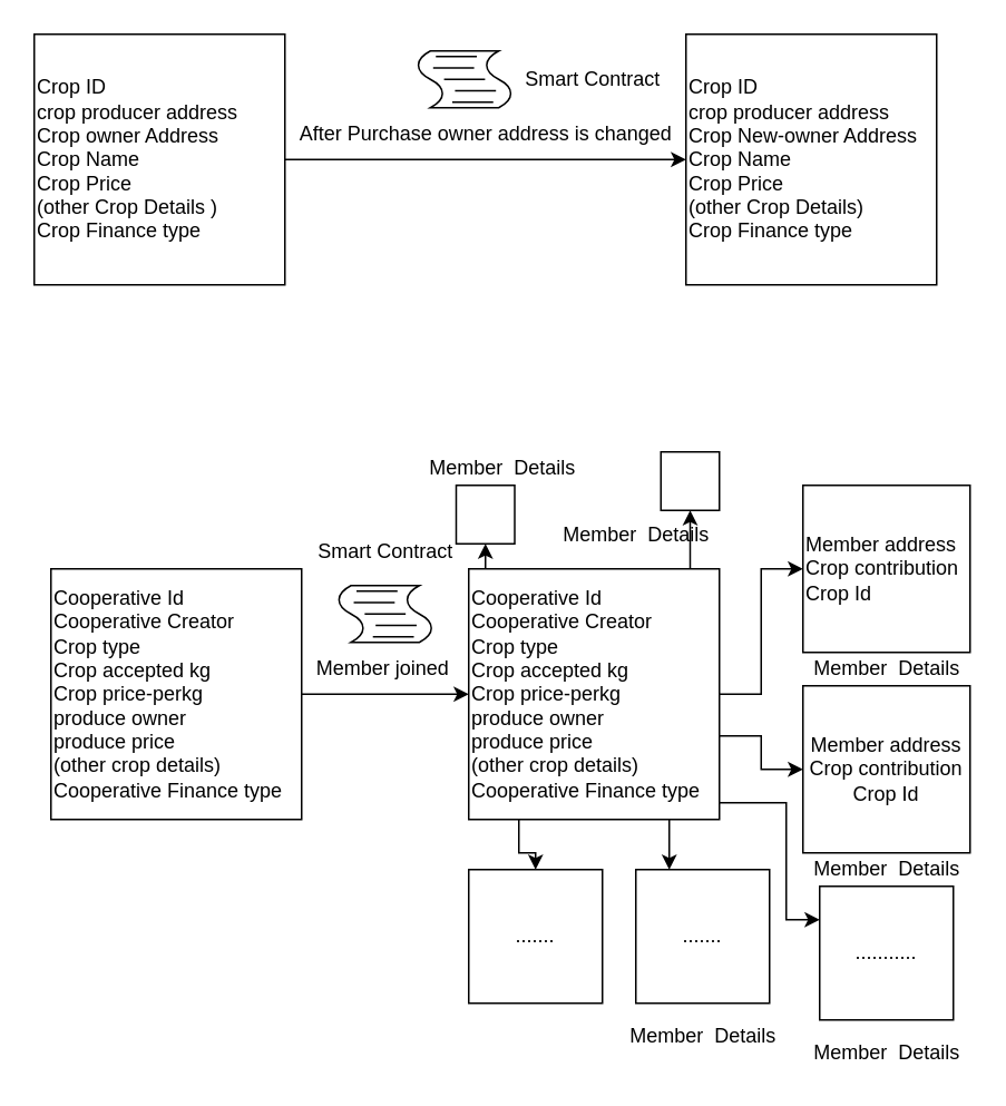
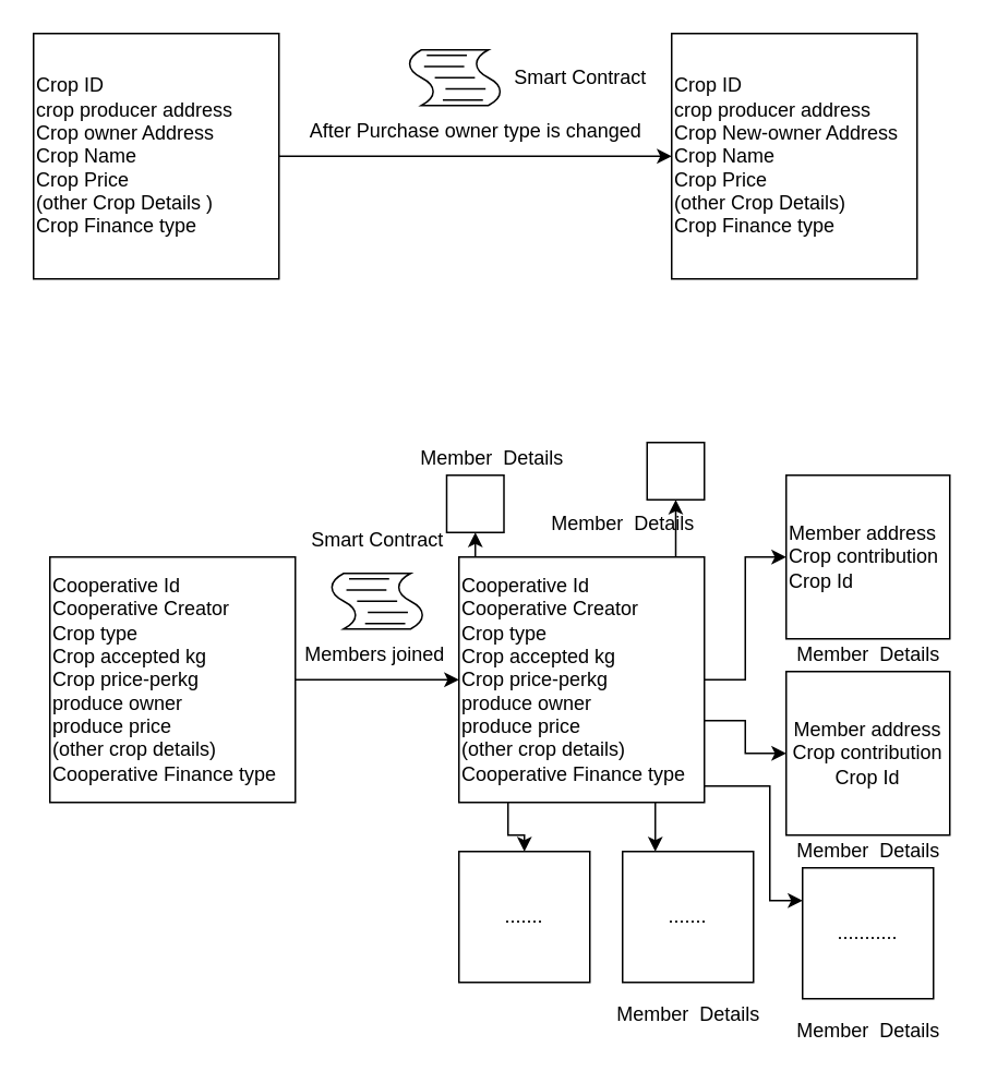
  <mxCell id="0" />
  <mxCell id="1" parent="0" />
  <mxCell id="2" value="" style="edgeStyle=orthogonalEdgeStyle;rounded=0;orthogonalLoop=1;jettySize=auto;html=1;" edge="1" parent="1" source="3" target="4"><mxGeometry relative="1" as="geometry" /></mxCell>
  <mxCell id="3" value="Crop ID&lt;br&gt;crop producer address&lt;br&gt;Crop owner Address&lt;br&gt;Crop Name&lt;br&gt;Crop Price&amp;nbsp;&lt;br&gt;(other Crop Details )&lt;br&gt;Crop Finance type" style="whiteSpace=wrap;html=1;aspect=fixed;align=left;" vertex="1" parent="1"><mxGeometry x="20" y="20" width="150" height="150" as="geometry" /></mxCell>
  <mxCell id="4" value="Crop ID&lt;br&gt;crop producer address&lt;br&gt;Crop New-owner Address&lt;br&gt;Crop Name&lt;br&gt;Crop Price&amp;nbsp;&lt;br&gt;(other Crop Details)&amp;nbsp;&lt;br&gt;Crop Finance type" style="whiteSpace=wrap;html=1;aspect=fixed;align=left;" vertex="1" parent="1"><mxGeometry x="410" y="20" width="150" height="150" as="geometry" /></mxCell>
- <mxCell id="5" value="After Purchase owner address is changed" style="text;html=1;align=center;verticalAlign=middle;resizable=0;points=[];autosize=1;" vertex="1" parent="1"><mxGeometry x="170" y="70" width="240" height="20" as="geometry" /></mxCell>
+ <mxCell id="5" value="After Purchase owner type is changed" style="text;html=1;align=center;verticalAlign=middle;resizable=0;points=[];autosize=1;" vertex="1" parent="1"><mxGeometry x="170" y="70" width="240" height="20" as="geometry" /></mxCell>
  <mxCell id="6" value="" style="edgeStyle=orthogonalEdgeStyle;rounded=0;orthogonalLoop=1;jettySize=auto;html=1;" edge="1" parent="1" source="7" target="15"><mxGeometry relative="1" as="geometry" /></mxCell>
  <mxCell id="7" value="Cooperative Id&lt;br&gt;Cooperative Creator&lt;br&gt;Crop type&lt;br&gt;Crop accepted kg&lt;br&gt;Crop price-perkg&lt;br&gt;produce owner&lt;br&gt;produce price&lt;br&gt;(other crop details)&lt;br&gt;Cooperative Finance type" style="whiteSpace=wrap;html=1;aspect=fixed;align=left;" vertex="1" parent="1"><mxGeometry x="30" y="340" width="150" height="150" as="geometry" /></mxCell>
  <mxCell id="8" style="edgeStyle=orthogonalEdgeStyle;rounded=0;orthogonalLoop=1;jettySize=auto;html=1;entryX=0;entryY=0.5;entryDx=0;entryDy=0;" edge="1" parent="1" source="15" target="17"><mxGeometry relative="1" as="geometry" /></mxCell>
  <mxCell id="9" style="edgeStyle=orthogonalEdgeStyle;rounded=0;orthogonalLoop=1;jettySize=auto;html=1;" edge="1" parent="1" source="15" target="20"><mxGeometry relative="1" as="geometry"><Array as="points"><mxPoint x="400" y="500" /><mxPoint x="400" y="500" /></Array></mxGeometry></mxCell>
  <mxCell id="10" style="edgeStyle=orthogonalEdgeStyle;rounded=0;orthogonalLoop=1;jettySize=auto;html=1;" edge="1" parent="1" source="15" target="18"><mxGeometry relative="1" as="geometry"><Array as="points"><mxPoint x="455" y="440" /><mxPoint x="455" y="460" /></Array></mxGeometry></mxCell>
  <mxCell id="11" style="edgeStyle=orthogonalEdgeStyle;rounded=0;orthogonalLoop=1;jettySize=auto;html=1;entryX=0;entryY=0.25;entryDx=0;entryDy=0;" edge="1" parent="1" source="15" target="19"><mxGeometry relative="1" as="geometry"><Array as="points"><mxPoint x="470" y="480" /><mxPoint x="470" y="550" /></Array></mxGeometry></mxCell>
  <mxCell id="12" value="" style="edgeStyle=orthogonalEdgeStyle;rounded=0;orthogonalLoop=1;jettySize=auto;html=1;" edge="1" parent="1" source="15" target="21"><mxGeometry relative="1" as="geometry"><Array as="points"><mxPoint x="310" y="510" /><mxPoint x="320" y="510" /></Array></mxGeometry></mxCell>
  <mxCell id="13" style="edgeStyle=orthogonalEdgeStyle;rounded=0;orthogonalLoop=1;jettySize=auto;html=1;entryX=0.5;entryY=1;entryDx=0;entryDy=0;" edge="1" parent="1" source="15" target="27"><mxGeometry relative="1" as="geometry"><Array as="points"><mxPoint x="290" y="330" /><mxPoint x="290" y="330" /></Array></mxGeometry></mxCell>
  <mxCell id="14" style="edgeStyle=orthogonalEdgeStyle;rounded=0;orthogonalLoop=1;jettySize=auto;html=1;entryX=0.5;entryY=1;entryDx=0;entryDy=0;" edge="1" parent="1" source="15" target="26"><mxGeometry relative="1" as="geometry"><Array as="points"><mxPoint x="413" y="313" /></Array></mxGeometry></mxCell>
  <mxCell id="15" value="Cooperative Id&lt;br&gt;Cooperative Creator&lt;br&gt;Crop type&lt;br&gt;Crop accepted kg&lt;br&gt;Crop price-perkg&lt;br&gt;produce owner&lt;br&gt;produce price&lt;br&gt;(other crop details)&lt;br&gt;Cooperative Finance type" style="whiteSpace=wrap;html=1;aspect=fixed;align=left;" vertex="1" parent="1"><mxGeometry x="280" y="340" width="150" height="150" as="geometry" /></mxCell>
- <mxCell id="16" value="Member joined&amp;nbsp;" style="text;html=1;align=center;verticalAlign=middle;resizable=0;points=[];autosize=1;" vertex="1" parent="1"><mxGeometry x="180" y="390" width="100" height="20" as="geometry" /></mxCell>
+ <mxCell id="16" value="Members joined&amp;nbsp;" style="text;html=1;align=center;verticalAlign=middle;resizable=0;points=[];autosize=1;" vertex="1" parent="1"><mxGeometry x="180" y="390" width="100" height="20" as="geometry" /></mxCell>
  <mxCell id="17" value="Member address&lt;br&gt;Crop contribution&lt;br&gt;Crop Id" style="whiteSpace=wrap;html=1;aspect=fixed;align=left;" vertex="1" parent="1"><mxGeometry x="480" y="290" width="100" height="100" as="geometry" /></mxCell>
  <mxCell id="18" value="&lt;span style=&quot;text-align: left&quot;&gt;Member address&lt;/span&gt;&lt;br style=&quot;text-align: left&quot;&gt;&lt;span style=&quot;text-align: left&quot;&gt;Crop contribution&lt;/span&gt;&lt;br style=&quot;text-align: left&quot;&gt;&lt;span style=&quot;text-align: left&quot;&gt;Crop Id&lt;/span&gt;" style="whiteSpace=wrap;html=1;aspect=fixed;" vertex="1" parent="1"><mxGeometry x="480" y="410" width="100" height="100" as="geometry" /></mxCell>
  <mxCell id="19" value="..........." style="whiteSpace=wrap;html=1;aspect=fixed;" vertex="1" parent="1"><mxGeometry x="490" y="530" width="80" height="80" as="geometry" /></mxCell>
  <mxCell id="20" value="......." style="whiteSpace=wrap;html=1;aspect=fixed;" vertex="1" parent="1"><mxGeometry x="380" y="520" width="80" height="80" as="geometry" /></mxCell>
  <mxCell id="21" value="......." style="whiteSpace=wrap;html=1;aspect=fixed;" vertex="1" parent="1"><mxGeometry x="280" y="520" width="80" height="80" as="geometry" /></mxCell>
  <mxCell id="22" value="Member&amp;nbsp; Details" style="text;html=1;align=center;verticalAlign=middle;resizable=0;points=[];autosize=1;" vertex="1" parent="1"><mxGeometry x="480" y="620" width="100" height="20" as="geometry" /></mxCell>
  <mxCell id="23" value="Member&amp;nbsp; Details" style="text;html=1;align=center;verticalAlign=middle;resizable=0;points=[];autosize=1;" vertex="1" parent="1"><mxGeometry x="480" y="510" width="100" height="20" as="geometry" /></mxCell>
  <mxCell id="24" value="Member&amp;nbsp; Details" style="text;html=1;align=center;verticalAlign=middle;resizable=0;points=[];autosize=1;" vertex="1" parent="1"><mxGeometry x="370" y="610" width="100" height="20" as="geometry" /></mxCell>
  <mxCell id="25" value="Member&amp;nbsp; Details" style="text;html=1;align=center;verticalAlign=middle;resizable=0;points=[];autosize=1;" vertex="1" parent="1"><mxGeometry x="480" y="390" width="100" height="20" as="geometry" /></mxCell>
  <mxCell id="26" value="" style="whiteSpace=wrap;html=1;aspect=fixed;" vertex="1" parent="1"><mxGeometry x="395" y="270" width="35" height="35" as="geometry" /></mxCell>
  <mxCell id="27" value="" style="whiteSpace=wrap;html=1;aspect=fixed;" vertex="1" parent="1"><mxGeometry x="272.5" y="290" width="35" height="35" as="geometry" /></mxCell>
  <mxCell id="28" value="Member&amp;nbsp; Details" style="text;html=1;align=center;verticalAlign=middle;resizable=0;points=[];autosize=1;" vertex="1" parent="1"><mxGeometry x="330" y="310" width="100" height="20" as="geometry" /></mxCell>
  <mxCell id="29" value="Member&amp;nbsp; Details" style="text;html=1;align=center;verticalAlign=middle;resizable=0;points=[];autosize=1;" vertex="1" parent="1"><mxGeometry x="250" y="270" width="100" height="20" as="geometry" /></mxCell>
  <mxCell id="30" value="" style="shape=mxgraph.bpmn.script_task;html=1;outlineConnect=0;" vertex="1" parent="1"><mxGeometry x="200" y="350" width="60" height="34" as="geometry" /></mxCell>
  <mxCell id="31" value="" style="shape=mxgraph.bpmn.script_task;html=1;outlineConnect=0;" vertex="1" parent="1"><mxGeometry x="247.5" y="30" width="60" height="34" as="geometry" /></mxCell>
  <mxCell id="32" value="Smart Contract" style="text;html=1;align=center;verticalAlign=middle;resizable=0;points=[];autosize=1;" vertex="1" parent="1"><mxGeometry x="180" y="320" width="100" height="20" as="geometry" /></mxCell>
  <mxCell id="33" value="Smart Contract" style="text;html=1;align=center;verticalAlign=middle;resizable=0;points=[];autosize=1;" vertex="1" parent="1"><mxGeometry x="304" y="37" width="100" height="20" as="geometry" /></mxCell>
